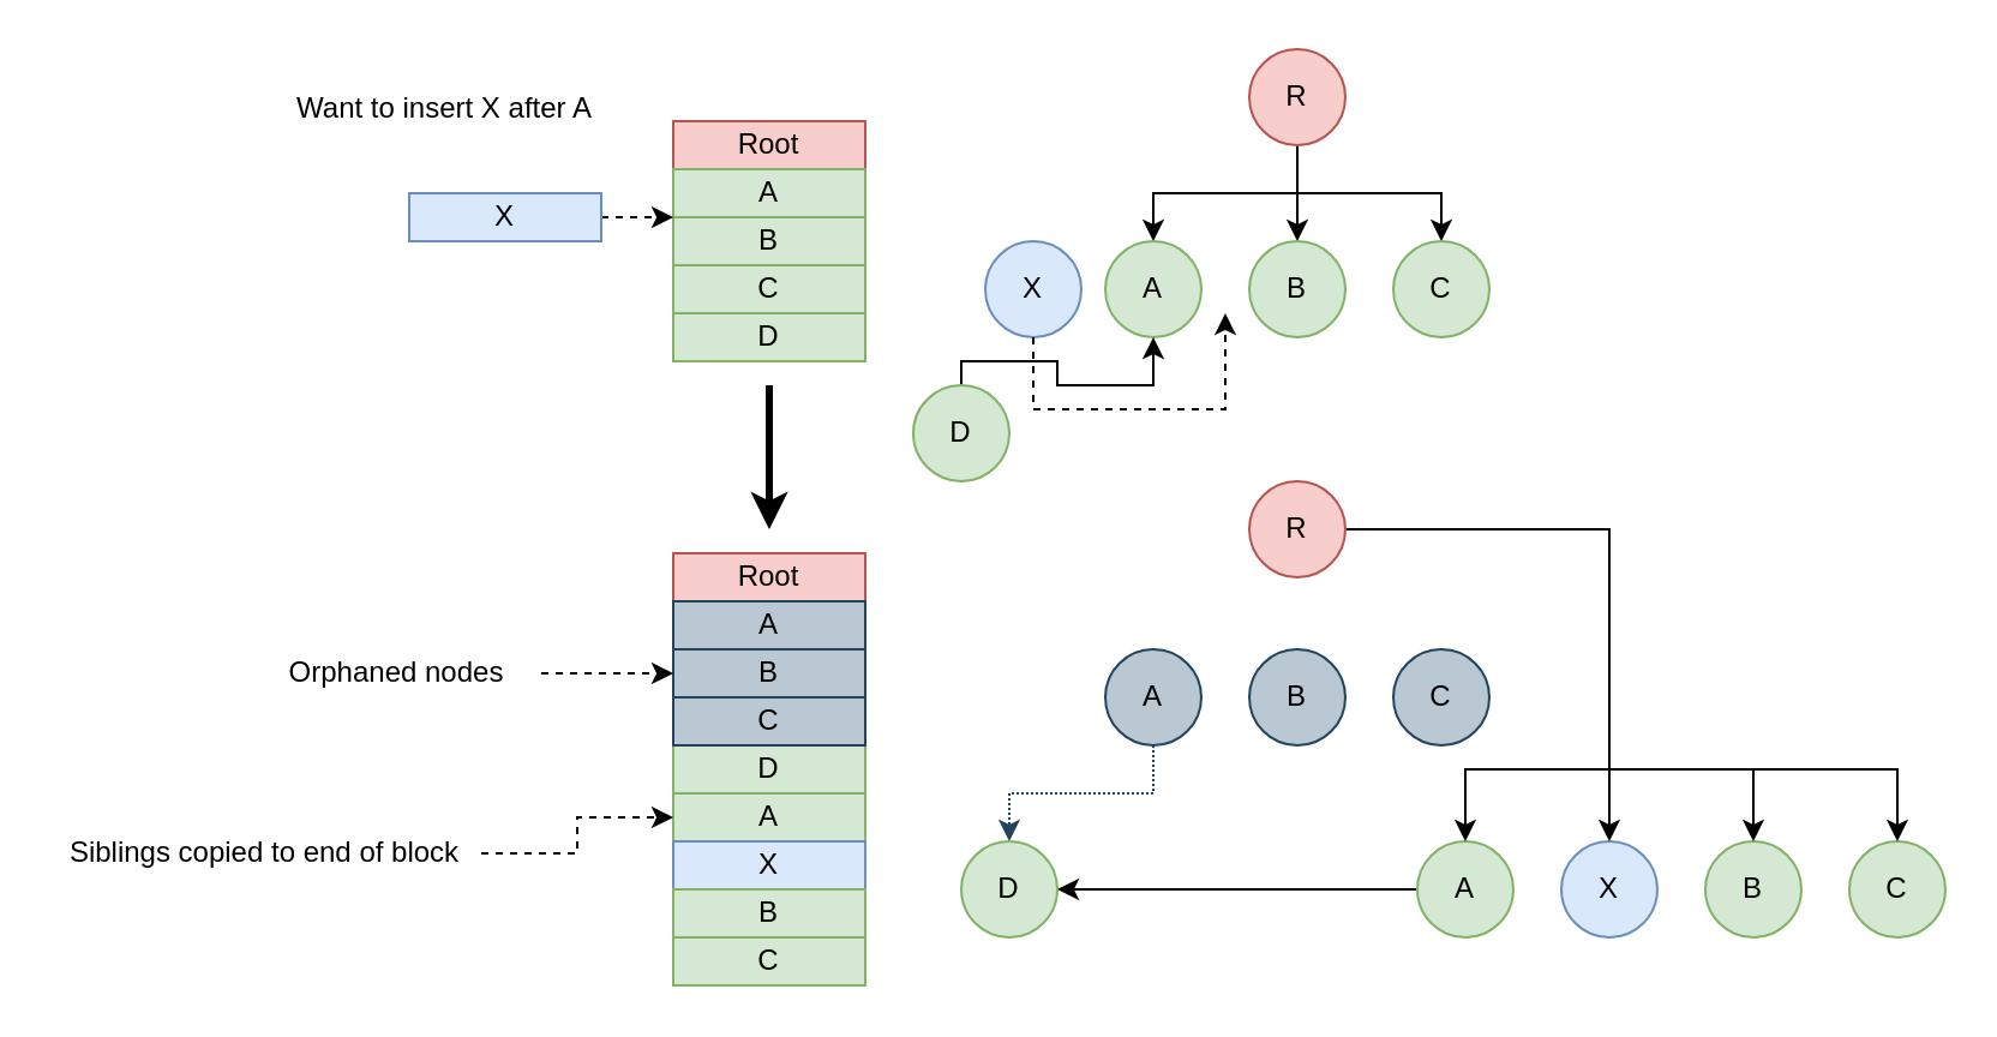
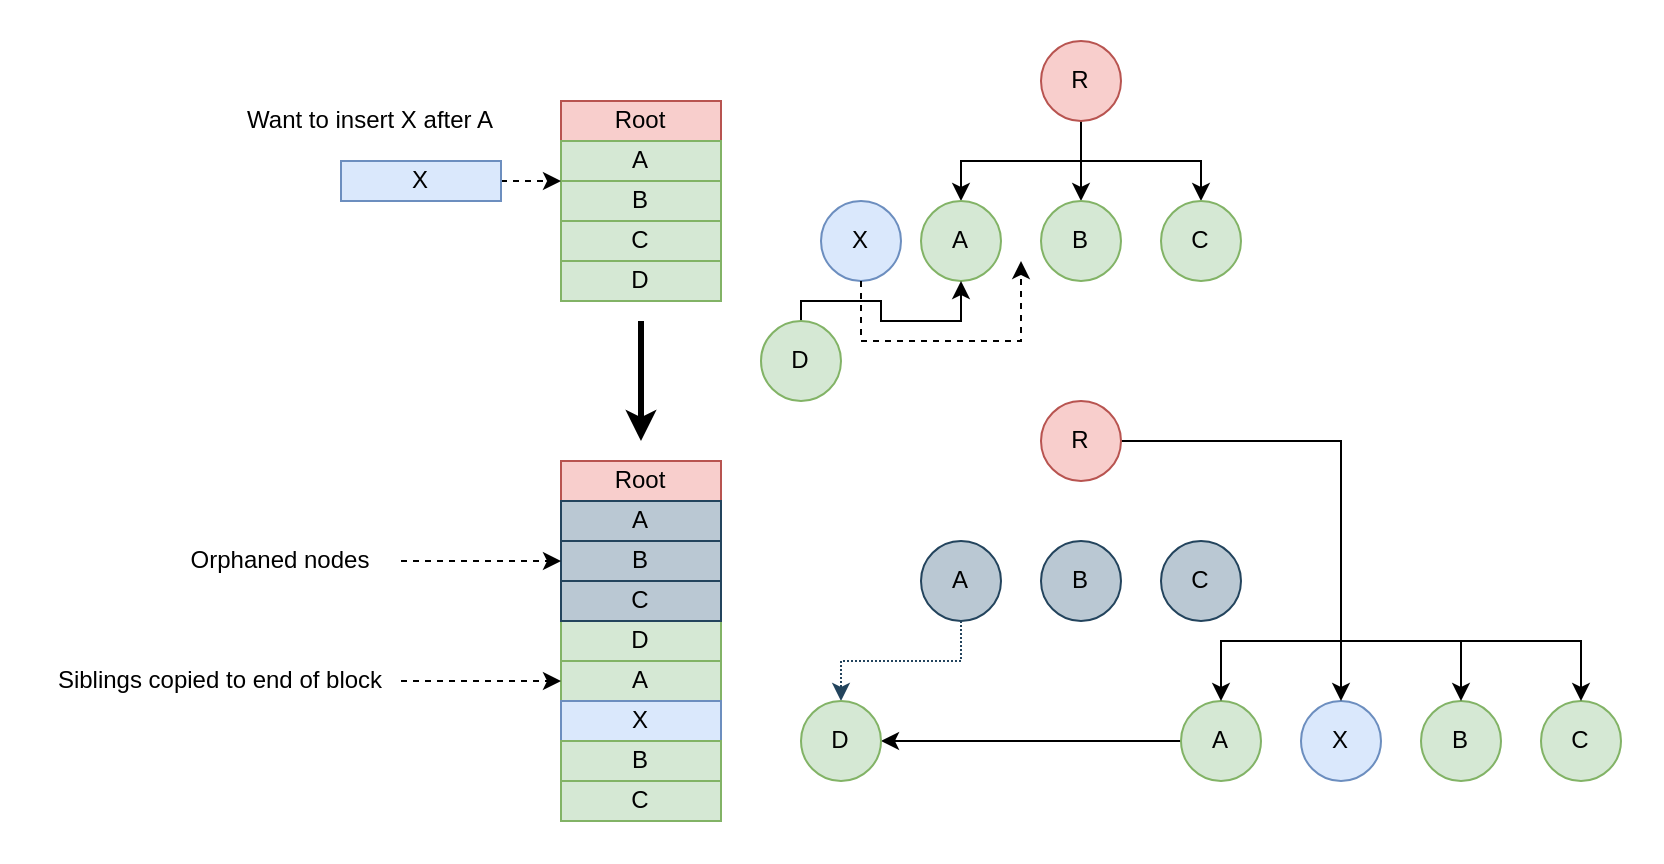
  <mxCell id="0" />
  <mxCell id="1" parent="0" />
  <mxCell id="2" value="Root" style="rounded=0;whiteSpace=wrap;html=1;fillColor=#f8cecc;strokeColor=#b85450;" vertex="1" parent="1"><mxGeometry x="280" y="50" width="80" height="20" as="geometry" /></mxCell>
  <mxCell id="3" value="A" style="rounded=0;whiteSpace=wrap;html=1;fillColor=#d5e8d4;strokeColor=#82b366;" vertex="1" parent="1"><mxGeometry x="280" y="70" width="80" height="20" as="geometry" /></mxCell>
  <mxCell id="4" value="B" style="rounded=0;whiteSpace=wrap;html=1;fillColor=#d5e8d4;strokeColor=#82b366;" vertex="1" parent="1"><mxGeometry x="280" y="90" width="80" height="20" as="geometry" /></mxCell>
  <mxCell id="5" value="C" style="rounded=0;whiteSpace=wrap;html=1;fillColor=#d5e8d4;strokeColor=#82b366;" vertex="1" parent="1"><mxGeometry x="280" y="110" width="80" height="20" as="geometry" /></mxCell>
  <mxCell id="6" style="edgeStyle=orthogonalEdgeStyle;rounded=0;orthogonalLoop=1;jettySize=auto;html=1;exitX=0.5;exitY=1;exitDx=0;exitDy=0;entryX=0.5;entryY=0;entryDx=0;entryDy=0;" edge="1" parent="1" source="9" target="11"><mxGeometry relative="1" as="geometry" /></mxCell>
  <mxCell id="7" style="edgeStyle=orthogonalEdgeStyle;rounded=0;orthogonalLoop=1;jettySize=auto;html=1;exitX=0.5;exitY=1;exitDx=0;exitDy=0;entryX=0.5;entryY=0;entryDx=0;entryDy=0;" edge="1" parent="1" source="9" target="12"><mxGeometry relative="1" as="geometry" /></mxCell>
  <mxCell id="8" style="edgeStyle=orthogonalEdgeStyle;rounded=0;orthogonalLoop=1;jettySize=auto;html=1;exitX=0.5;exitY=1;exitDx=0;exitDy=0;entryX=0.5;entryY=0;entryDx=0;entryDy=0;" edge="1" parent="1" source="9" target="10"><mxGeometry relative="1" as="geometry" /></mxCell>
  <mxCell id="9" value="R" style="ellipse;whiteSpace=wrap;html=1;aspect=fixed;fillColor=#f8cecc;strokeColor=#b85450;" vertex="1" parent="1"><mxGeometry x="520" y="20" width="40" height="40" as="geometry" /></mxCell>
  <mxCell id="10" value="A" style="ellipse;whiteSpace=wrap;html=1;aspect=fixed;fillColor=#d5e8d4;strokeColor=#82b366;" vertex="1" parent="1"><mxGeometry x="460" y="100" width="40" height="40" as="geometry" /></mxCell>
  <mxCell id="11" value="B" style="ellipse;whiteSpace=wrap;html=1;aspect=fixed;fillColor=#d5e8d4;strokeColor=#82b366;" vertex="1" parent="1"><mxGeometry x="520" y="100" width="40" height="40" as="geometry" /></mxCell>
  <mxCell id="12" value="C" style="ellipse;whiteSpace=wrap;html=1;aspect=fixed;fillColor=#d5e8d4;strokeColor=#82b366;" vertex="1" parent="1"><mxGeometry x="580" y="100" width="40" height="40" as="geometry" /></mxCell>
  <mxCell id="13" value="X" style="ellipse;whiteSpace=wrap;html=1;aspect=fixed;fillColor=#dae8fc;strokeColor=#6c8ebf;" vertex="1" parent="1"><mxGeometry x="410" y="100" width="40" height="40" as="geometry" /></mxCell>
  <mxCell id="14" value="" style="endArrow=classic;html=1;rounded=0;dashed=1;exitX=0.5;exitY=1;exitDx=0;exitDy=0;" edge="1" parent="1" source="13"><mxGeometry width="50" height="50" relative="1" as="geometry"><mxPoint x="460" y="160" as="sourcePoint" /><mxPoint x="510" y="130" as="targetPoint" /><Array as="points"><mxPoint x="430" y="170" /><mxPoint x="470" y="170" /><mxPoint x="510" y="170" /></Array></mxGeometry></mxCell>
  <mxCell id="15" style="edgeStyle=orthogonalEdgeStyle;rounded=0;orthogonalLoop=1;jettySize=auto;html=1;exitX=1;exitY=0.5;exitDx=0;exitDy=0;entryX=0;entryY=1;entryDx=0;entryDy=0;dashed=1;" edge="1" parent="1" source="16" target="3"><mxGeometry relative="1" as="geometry" /></mxCell>
  <mxCell id="16" value="X" style="rounded=0;whiteSpace=wrap;html=1;fillColor=#dae8fc;strokeColor=#6c8ebf;" vertex="1" parent="1"><mxGeometry x="170" y="80" width="80" height="20" as="geometry" /></mxCell>
  <mxCell id="17" style="edgeStyle=orthogonalEdgeStyle;rounded=0;orthogonalLoop=1;jettySize=auto;html=1;exitX=0;exitY=0.5;exitDx=0;exitDy=0;entryX=1;entryY=0.5;entryDx=0;entryDy=0;" edge="1" parent="1" source="18" target="33"><mxGeometry relative="1" as="geometry" /></mxCell>
  <mxCell id="18" value="A" style="ellipse;whiteSpace=wrap;html=1;aspect=fixed;fillColor=#d5e8d4;strokeColor=#82b366;" vertex="1" parent="1"><mxGeometry x="590" y="350" width="40" height="40" as="geometry" /></mxCell>
  <mxCell id="19" value="B" style="ellipse;whiteSpace=wrap;html=1;aspect=fixed;fillColor=#d5e8d4;strokeColor=#82b366;" vertex="1" parent="1"><mxGeometry x="710" y="350" width="40" height="40" as="geometry" /></mxCell>
  <mxCell id="20" value="C" style="ellipse;whiteSpace=wrap;html=1;aspect=fixed;fillColor=#d5e8d4;strokeColor=#82b366;" vertex="1" parent="1"><mxGeometry x="770" y="350" width="40" height="40" as="geometry" /></mxCell>
  <mxCell id="21" value="X" style="ellipse;whiteSpace=wrap;html=1;aspect=fixed;fillColor=#dae8fc;strokeColor=#6c8ebf;" vertex="1" parent="1"><mxGeometry x="650" y="350" width="40" height="40" as="geometry" /></mxCell>
  <mxCell id="22" style="edgeStyle=orthogonalEdgeStyle;rounded=0;orthogonalLoop=1;jettySize=auto;html=1;exitX=1;exitY=0.5;exitDx=0;exitDy=0;entryX=0.5;entryY=0;entryDx=0;entryDy=0;" edge="1" parent="1" source="26" target="21"><mxGeometry relative="1" as="geometry" /></mxCell>
  <mxCell id="23" style="edgeStyle=orthogonalEdgeStyle;rounded=0;orthogonalLoop=1;jettySize=auto;html=1;exitX=1;exitY=0.5;exitDx=0;exitDy=0;entryX=0.5;entryY=0;entryDx=0;entryDy=0;" edge="1" parent="1" source="26" target="19"><mxGeometry relative="1" as="geometry"><Array as="points"><mxPoint x="670" y="220" /><mxPoint x="670" y="320" /><mxPoint x="730" y="320" /></Array></mxGeometry></mxCell>
  <mxCell id="24" style="edgeStyle=orthogonalEdgeStyle;rounded=0;orthogonalLoop=1;jettySize=auto;html=1;exitX=1;exitY=0.5;exitDx=0;exitDy=0;entryX=0.5;entryY=0;entryDx=0;entryDy=0;" edge="1" parent="1" source="26" target="20"><mxGeometry relative="1" as="geometry"><Array as="points"><mxPoint x="670" y="220" /><mxPoint x="670" y="320" /><mxPoint x="790" y="320" /></Array></mxGeometry></mxCell>
  <mxCell id="25" style="edgeStyle=orthogonalEdgeStyle;rounded=0;orthogonalLoop=1;jettySize=auto;html=1;exitX=1;exitY=0.5;exitDx=0;exitDy=0;entryX=0.5;entryY=0;entryDx=0;entryDy=0;" edge="1" parent="1" source="26" target="18"><mxGeometry relative="1" as="geometry"><Array as="points"><mxPoint x="670" y="220" /><mxPoint x="670" y="320" /><mxPoint x="610" y="320" /></Array></mxGeometry></mxCell>
  <mxCell id="26" value="R" style="ellipse;whiteSpace=wrap;html=1;aspect=fixed;fillColor=#f8cecc;strokeColor=#b85450;" vertex="1" parent="1"><mxGeometry x="520" y="200" width="40" height="40" as="geometry" /></mxCell>
  <mxCell id="27" style="edgeStyle=orthogonalEdgeStyle;rounded=0;orthogonalLoop=1;jettySize=auto;html=1;exitX=0.5;exitY=1;exitDx=0;exitDy=0;entryX=0.5;entryY=0;entryDx=0;entryDy=0;dashed=1;fillColor=#bac8d3;strokeColor=#23445d;dashPattern=1 1;" edge="1" parent="1" source="28" target="33"><mxGeometry relative="1" as="geometry" /></mxCell>
  <mxCell id="28" value="A" style="ellipse;whiteSpace=wrap;html=1;aspect=fixed;fillColor=#bac8d3;strokeColor=#23445d;" vertex="1" parent="1"><mxGeometry x="460" y="270" width="40" height="40" as="geometry" /></mxCell>
  <mxCell id="29" value="B" style="ellipse;whiteSpace=wrap;html=1;aspect=fixed;fillColor=#bac8d3;strokeColor=#23445d;" vertex="1" parent="1"><mxGeometry x="520" y="270" width="40" height="40" as="geometry" /></mxCell>
  <mxCell id="30" value="C" style="ellipse;whiteSpace=wrap;html=1;aspect=fixed;fillColor=#bac8d3;strokeColor=#23445d;" vertex="1" parent="1"><mxGeometry x="580" y="270" width="40" height="40" as="geometry" /></mxCell>
  <mxCell id="31" style="edgeStyle=orthogonalEdgeStyle;rounded=0;orthogonalLoop=1;jettySize=auto;html=1;exitX=0.5;exitY=0;exitDx=0;exitDy=0;entryX=0.5;entryY=1;entryDx=0;entryDy=0;" edge="1" parent="1" source="32" target="10"><mxGeometry relative="1" as="geometry"><Array as="points"><mxPoint x="400" y="150" /><mxPoint x="440" y="150" /><mxPoint x="440" y="160" /><mxPoint x="480" y="160" /></Array></mxGeometry></mxCell>
  <mxCell id="32" value="D" style="ellipse;whiteSpace=wrap;html=1;aspect=fixed;fillColor=#d5e8d4;strokeColor=#82b366;" vertex="1" parent="1"><mxGeometry x="380" y="160" width="40" height="40" as="geometry" /></mxCell>
  <mxCell id="33" value="D" style="ellipse;whiteSpace=wrap;html=1;aspect=fixed;fillColor=#d5e8d4;strokeColor=#82b366;" vertex="1" parent="1"><mxGeometry x="400" y="350" width="40" height="40" as="geometry" /></mxCell>
  <mxCell id="34" value="Root" style="rounded=0;whiteSpace=wrap;html=1;fillColor=#f8cecc;strokeColor=#b85450;" vertex="1" parent="1"><mxGeometry x="280" y="230" width="80" height="20" as="geometry" /></mxCell>
  <mxCell id="35" value="A" style="rounded=0;whiteSpace=wrap;html=1;fillColor=#d5e8d4;strokeColor=#82b366;" vertex="1" parent="1"><mxGeometry x="280" y="330" width="80" height="20" as="geometry" /></mxCell>
  <mxCell id="36" value="X" style="rounded=0;whiteSpace=wrap;html=1;fillColor=#dae8fc;strokeColor=#6c8ebf;" vertex="1" parent="1"><mxGeometry x="280" y="350" width="80" height="20" as="geometry" /></mxCell>
  <mxCell id="37" value="B" style="rounded=0;whiteSpace=wrap;html=1;fillColor=#d5e8d4;strokeColor=#82b366;" vertex="1" parent="1"><mxGeometry x="280" y="370" width="80" height="20" as="geometry" /></mxCell>
  <mxCell id="38" value="C" style="rounded=0;whiteSpace=wrap;html=1;fillColor=#d5e8d4;strokeColor=#82b366;" vertex="1" parent="1"><mxGeometry x="280" y="390" width="80" height="20" as="geometry" /></mxCell>
  <mxCell id="39" value="D" style="rounded=0;whiteSpace=wrap;html=1;fillColor=#d5e8d4;strokeColor=#82b366;" vertex="1" parent="1"><mxGeometry x="280" y="310" width="80" height="20" as="geometry" /></mxCell>
  <mxCell id="40" value="D" style="rounded=0;whiteSpace=wrap;html=1;fillColor=#d5e8d4;strokeColor=#82b366;" vertex="1" parent="1"><mxGeometry x="280" y="130" width="80" height="20" as="geometry" /></mxCell>
  <mxCell id="41" value="" style="endArrow=classic;html=1;strokeWidth=3;" edge="1" parent="1"><mxGeometry width="50" height="50" relative="1" as="geometry"><mxPoint x="320" y="160" as="sourcePoint" /><mxPoint x="320" y="220" as="targetPoint" /></mxGeometry></mxCell>
- <mxCell id="42" value="Want to insert X after A" style="text;html=1;strokeColor=none;fillColor=none;align=center;verticalAlign=middle;whiteSpace=wrap;rounded=0;" vertex="1" parent="1"><mxGeometry x="100" y="35" width="170" height="20" as="geometry" /></mxCell>
+ <mxCell id="42" value="Want to insert X after A" style="text;html=1;strokeColor=none;fillColor=none;align=center;verticalAlign=middle;whiteSpace=wrap;rounded=0;" vertex="1" parent="1"><mxGeometry x="100" y="50" width="170" height="20" as="geometry" /></mxCell>
  <mxCell id="43" value="A" style="rounded=0;whiteSpace=wrap;html=1;fillColor=#bac8d3;strokeColor=#23445d;" vertex="1" parent="1"><mxGeometry x="280" y="250" width="80" height="20" as="geometry" /></mxCell>
  <mxCell id="44" value="B" style="rounded=0;whiteSpace=wrap;html=1;fillColor=#bac8d3;strokeColor=#23445d;" vertex="1" parent="1"><mxGeometry x="280" y="270" width="80" height="20" as="geometry" /></mxCell>
  <mxCell id="45" value="C" style="rounded=0;whiteSpace=wrap;html=1;fillColor=#bac8d3;strokeColor=#23445d;" vertex="1" parent="1"><mxGeometry x="280" y="290" width="80" height="20" as="geometry" /></mxCell>
  <mxCell id="46" style="edgeStyle=orthogonalEdgeStyle;rounded=0;orthogonalLoop=1;jettySize=auto;html=1;exitX=1;exitY=0.5;exitDx=0;exitDy=0;entryX=0;entryY=0.5;entryDx=0;entryDy=0;strokeWidth=1;dashed=1;" edge="1" parent="1" source="47" target="35"><mxGeometry relative="1" as="geometry" /></mxCell>
- <mxCell id="47" value="Siblings copied to end of block" style="text;html=1;strokeColor=none;fillColor=none;align=center;verticalAlign=middle;whiteSpace=wrap;rounded=0;" vertex="1" parent="1"><mxGeometry x="20" y="345" width="180" height="20" as="geometry" /></mxCell>
+ <mxCell id="47" value="Siblings copied to end of block" style="text;html=1;strokeColor=none;fillColor=none;align=center;verticalAlign=middle;whiteSpace=wrap;rounded=0;" vertex="1" parent="1"><mxGeometry x="20" y="330" width="180" height="20" as="geometry" /></mxCell>
  <mxCell id="48" style="edgeStyle=orthogonalEdgeStyle;rounded=0;orthogonalLoop=1;jettySize=auto;html=1;exitX=1;exitY=0.5;exitDx=0;exitDy=0;entryX=0;entryY=0.5;entryDx=0;entryDy=0;dashed=1;strokeWidth=1;" edge="1" parent="1" source="49" target="44"><mxGeometry relative="1" as="geometry" /></mxCell>
- <mxCell id="49" value="Orphaned nodes" style="text;html=1;strokeColor=none;fillColor=none;align=center;verticalAlign=middle;whiteSpace=wrap;rounded=0;" vertex="1" parent="1"><mxGeometry x="105" y="270" width="120" height="20" as="geometry" /></mxCell>
+ <mxCell id="49" value="Orphaned nodes" style="text;html=1;strokeColor=none;fillColor=none;align=center;verticalAlign=middle;whiteSpace=wrap;rounded=0;" vertex="1" parent="1"><mxGeometry x="80" y="270" width="120" height="20" as="geometry" /></mxCell>
